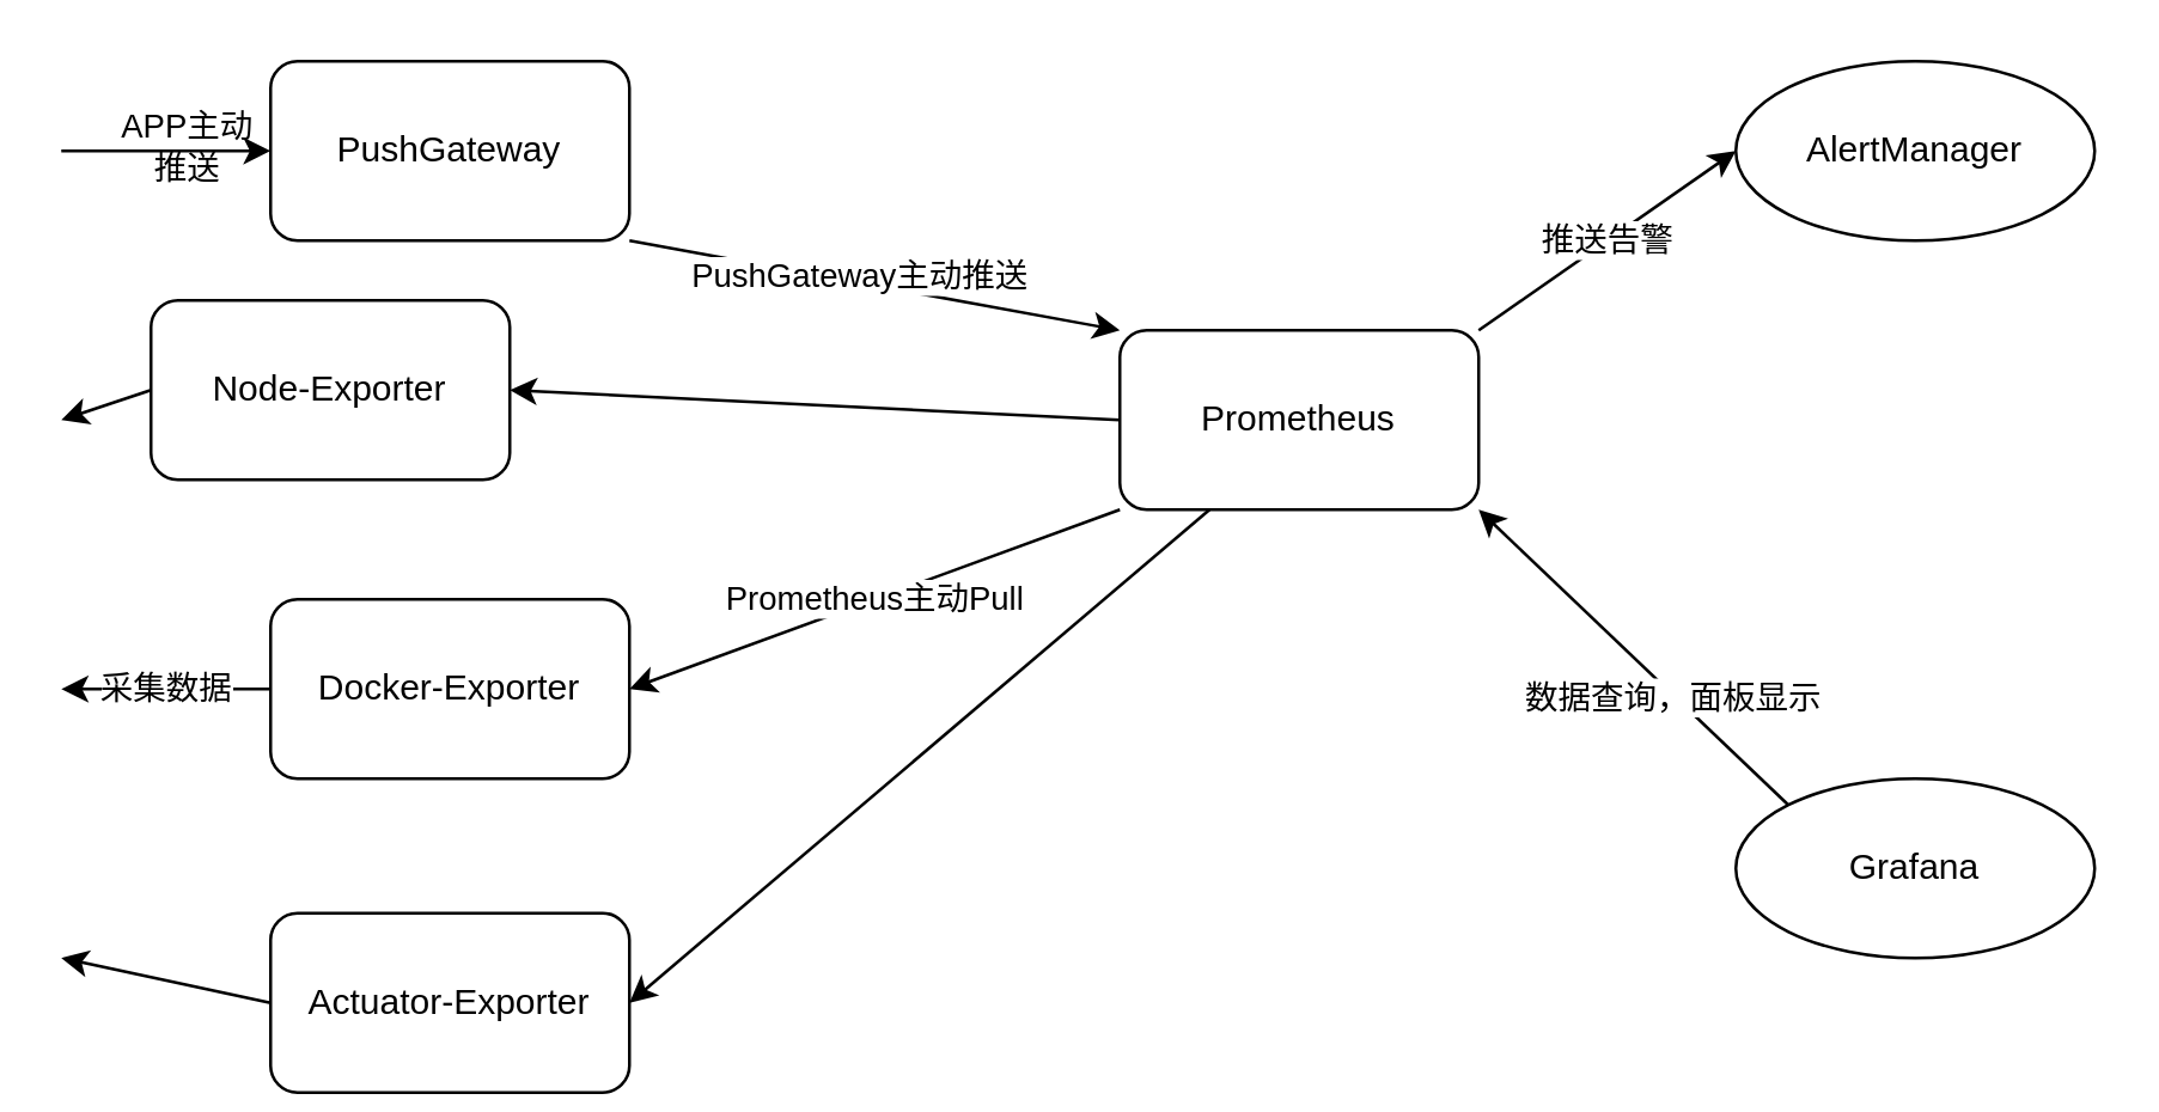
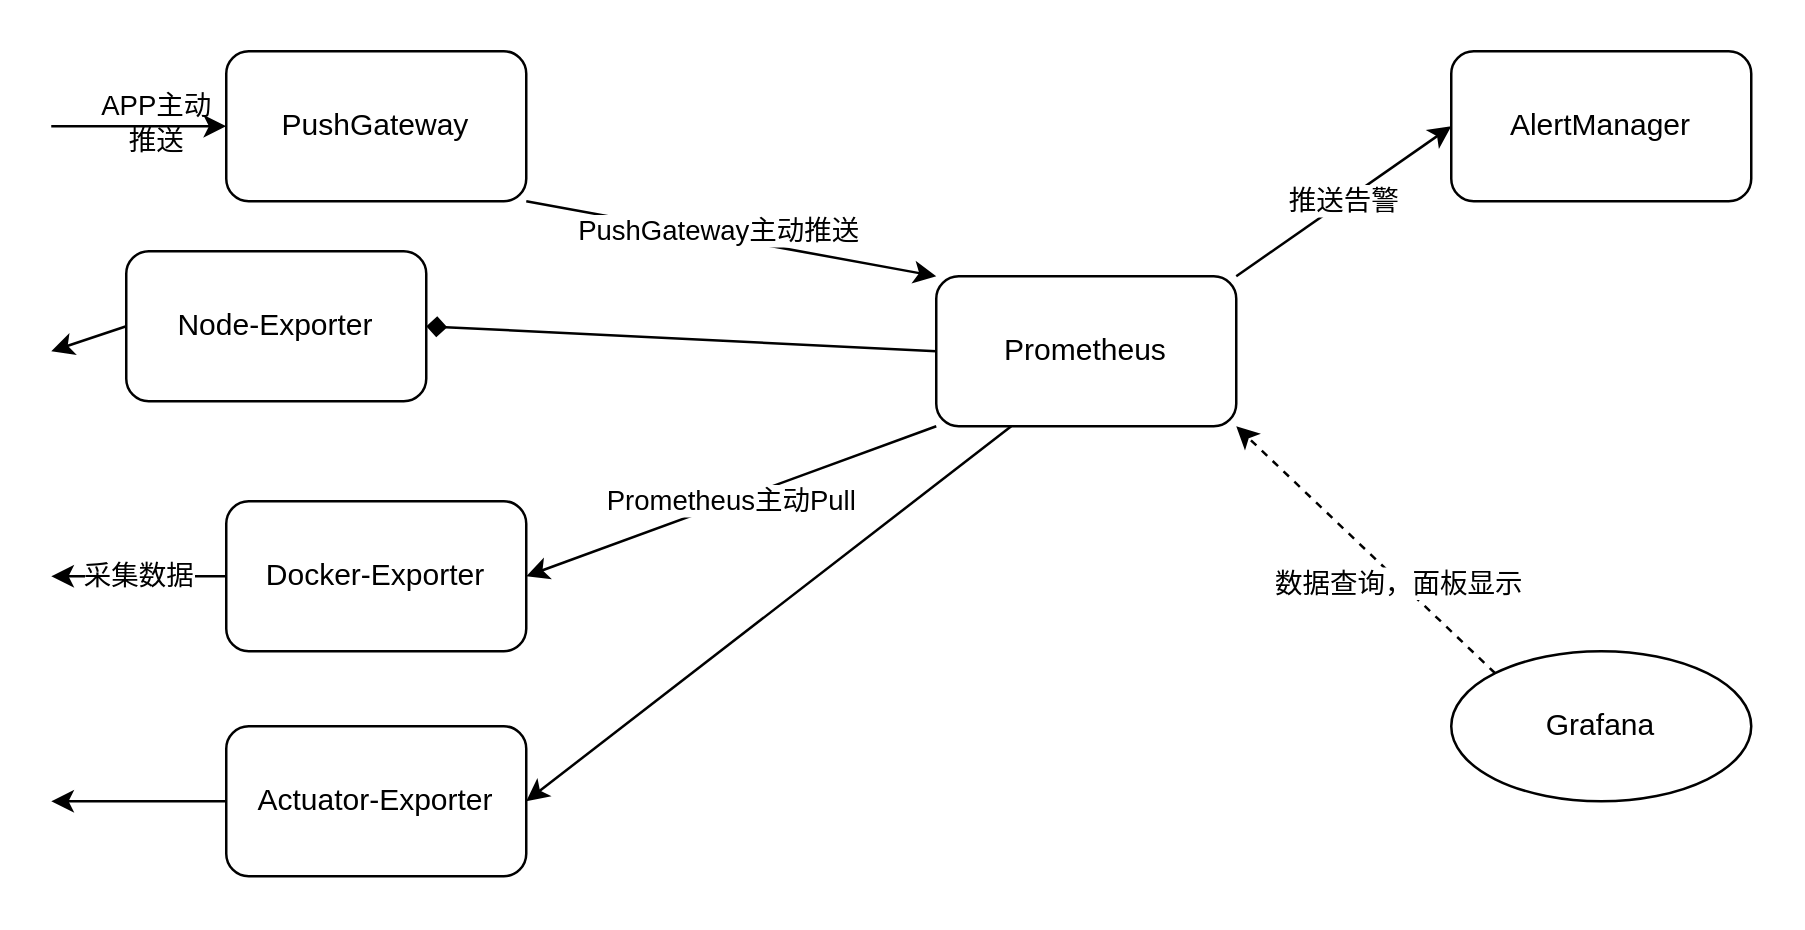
  <mxCell id="0" />
  <mxCell id="1" parent="0" />
- <mxCell id="2" style="edgeStyle=none;rounded=0;orthogonalLoop=1;jettySize=auto;html=1;exitX=0;exitY=0.5;exitDx=0;exitDy=0;entryX=1;entryY=0.5;entryDx=0;entryDy=0;" edge="1" parent="1" source="6" target="8"><mxGeometry relative="1" as="geometry" /></mxCell>
+ <mxCell id="2" style="edgeStyle=none;rounded=0;orthogonalLoop=1;jettySize=auto;html=1;exitX=0;exitY=0.5;exitDx=0;exitDy=0;entryX=1;entryY=0.5;entryDx=0;entryDy=0;endArrow=diamond;" edge="1" parent="1" source="6" target="8"><mxGeometry relative="1" as="geometry" /></mxCell>
  <mxCell id="3" value="Prometheus主动Pull" style="edgeStyle=none;rounded=0;orthogonalLoop=1;jettySize=auto;html=1;entryX=1;entryY=0.5;entryDx=0;entryDy=0;exitX=0;exitY=1;exitDx=0;exitDy=0;" edge="1" parent="1" source="6" target="10"><mxGeometry relative="1" as="geometry"><mxPoint x="380" y="160" as="sourcePoint" /></mxGeometry></mxCell>
  <mxCell id="4" style="edgeStyle=none;rounded=0;orthogonalLoop=1;jettySize=auto;html=1;exitX=0.25;exitY=1;exitDx=0;exitDy=0;entryX=1;entryY=0.5;entryDx=0;entryDy=0;" edge="1" parent="1" source="6" target="12"><mxGeometry relative="1" as="geometry" /></mxCell>
  <mxCell id="5" value="推送告警" style="edgeStyle=none;rounded=0;orthogonalLoop=1;jettySize=auto;html=1;exitX=1;exitY=0;exitDx=0;exitDy=0;entryX=0;entryY=0.5;entryDx=0;entryDy=0;" edge="1" parent="1" source="6" target="18"><mxGeometry relative="1" as="geometry" /></mxCell>
  <mxCell id="6" value="Prometheus" style="rounded=1;whiteSpace=wrap;html=1;" vertex="1" parent="1"><mxGeometry x="374" y="110" width="120" height="60" as="geometry" /></mxCell>
  <mxCell id="7" style="edgeStyle=none;rounded=0;orthogonalLoop=1;jettySize=auto;html=1;exitX=0;exitY=0.5;exitDx=0;exitDy=0;" edge="1" parent="1" source="8"><mxGeometry relative="1" as="geometry"><mxPoint x="20" y="140" as="targetPoint" /></mxGeometry></mxCell>
  <mxCell id="8" value="Node-Exporter" style="rounded=1;whiteSpace=wrap;html=1;" vertex="1" parent="1"><mxGeometry x="50" y="100" width="120" height="60" as="geometry" /></mxCell>
  <mxCell id="9" value="&lt;span style=&quot;color: rgb(0, 0, 0); font-family: Helvetica; font-size: 11px; font-style: normal; font-variant-ligatures: normal; font-variant-caps: normal; font-weight: 400; letter-spacing: normal; orphans: 2; text-align: center; text-indent: 0px; text-transform: none; widows: 2; word-spacing: 0px; -webkit-text-stroke-width: 0px; background-color: rgb(255, 255, 255); text-decoration-thickness: initial; text-decoration-style: initial; text-decoration-color: initial; float: none; display: inline !important;&quot;&gt;采集数据&lt;/span&gt;" style="edgeStyle=none;rounded=0;orthogonalLoop=1;jettySize=auto;html=1;exitX=0;exitY=0.5;exitDx=0;exitDy=0;" edge="1" parent="1" source="10"><mxGeometry relative="1" as="geometry"><mxPoint x="20" y="230" as="targetPoint" /></mxGeometry></mxCell>
  <mxCell id="10" value="Docker-Exporter" style="rounded=1;whiteSpace=wrap;html=1;" vertex="1" parent="1"><mxGeometry x="90" y="200" width="120" height="60" as="geometry" /></mxCell>
  <mxCell id="11" value="" style="edgeStyle=none;rounded=0;orthogonalLoop=1;jettySize=auto;html=1;exitX=0;exitY=0.5;exitDx=0;exitDy=0;" edge="1" parent="1" source="12"><mxGeometry relative="1" as="geometry"><mxPoint x="20" y="320" as="targetPoint" /></mxGeometry></mxCell>
- <mxCell id="12" value="Actuator-Exporter" style="rounded=1;whiteSpace=wrap;html=1;" vertex="1" parent="1"><mxGeometry x="90" y="305" width="120" height="60" as="geometry" /></mxCell>
+ <mxCell id="12" value="Actuator-Exporter" style="rounded=1;whiteSpace=wrap;html=1;" vertex="1" parent="1"><mxGeometry x="90" y="290" width="120" height="60" as="geometry" /></mxCell>
  <mxCell id="13" style="edgeStyle=none;rounded=0;orthogonalLoop=1;jettySize=auto;html=1;exitX=1;exitY=1;exitDx=0;exitDy=0;entryX=0;entryY=0;entryDx=0;entryDy=0;" edge="1" parent="1" source="15" target="6"><mxGeometry relative="1" as="geometry" /></mxCell>
  <mxCell id="14" value="PushGateway主动推送" style="edgeLabel;html=1;align=center;verticalAlign=middle;resizable=0;points=[];" vertex="1" connectable="0" parent="13"><mxGeometry x="-0.079" y="2" relative="1" as="geometry"><mxPoint as="offset" /></mxGeometry></mxCell>
  <mxCell id="15" value="PushGateway" style="rounded=1;whiteSpace=wrap;html=1;" vertex="1" parent="1"><mxGeometry x="90" y="20" width="120" height="60" as="geometry" /></mxCell>
  <mxCell id="16" value="" style="endArrow=classic;html=1;rounded=0;entryX=0;entryY=0.5;entryDx=0;entryDy=0;" edge="1" parent="1" target="15"><mxGeometry width="50" height="50" relative="1" as="geometry"><mxPoint x="20" y="50" as="sourcePoint" /><mxPoint x="70" y="-30" as="targetPoint" /></mxGeometry></mxCell>
  <mxCell id="17" value="APP主动&lt;br&gt;推送" style="edgeLabel;html=1;align=center;verticalAlign=middle;resizable=0;points=[];labelBackgroundColor=none;" vertex="1" connectable="0" parent="16"><mxGeometry x="0.179" y="2" relative="1" as="geometry"><mxPoint as="offset" /></mxGeometry></mxCell>
- <mxCell id="18" value="AlertManager" style="ellipse;whiteSpace=wrap;html=1;labelBackgroundColor=none;" vertex="1" parent="1"><mxGeometry x="580" y="20" width="120" height="60" as="geometry" /></mxCell>
- <mxCell id="19" style="edgeStyle=none;rounded=0;orthogonalLoop=1;jettySize=auto;html=1;exitX=0;exitY=0;exitDx=0;exitDy=0;entryX=1;entryY=1;entryDx=0;entryDy=0;" edge="1" parent="1" source="21" target="6"><mxGeometry relative="1" as="geometry" /></mxCell>
+ <mxCell id="18" value="AlertManager" style="rounded=1;whiteSpace=wrap;html=1;labelBackgroundColor=none;" vertex="1" parent="1"><mxGeometry x="580" y="20" width="120" height="60" as="geometry" /></mxCell>
+ <mxCell id="19" style="edgeStyle=none;rounded=0;orthogonalLoop=1;jettySize=auto;html=1;exitX=0;exitY=0;exitDx=0;exitDy=0;entryX=1;entryY=1;entryDx=0;entryDy=0;dashed=1;" edge="1" parent="1" source="21" target="6"><mxGeometry relative="1" as="geometry" /></mxCell>
  <mxCell id="20" value="数据查询，面板显示" style="edgeLabel;html=1;align=center;verticalAlign=middle;resizable=0;points=[];" vertex="1" connectable="0" parent="19"><mxGeometry x="-0.26" y="1" relative="1" as="geometry"><mxPoint as="offset" /></mxGeometry></mxCell>
  <mxCell id="21" value="Grafana" style="ellipse;whiteSpace=wrap;html=1;labelBackgroundColor=none;" vertex="1" parent="1"><mxGeometry x="580" y="260" width="120" height="60" as="geometry" /></mxCell>
